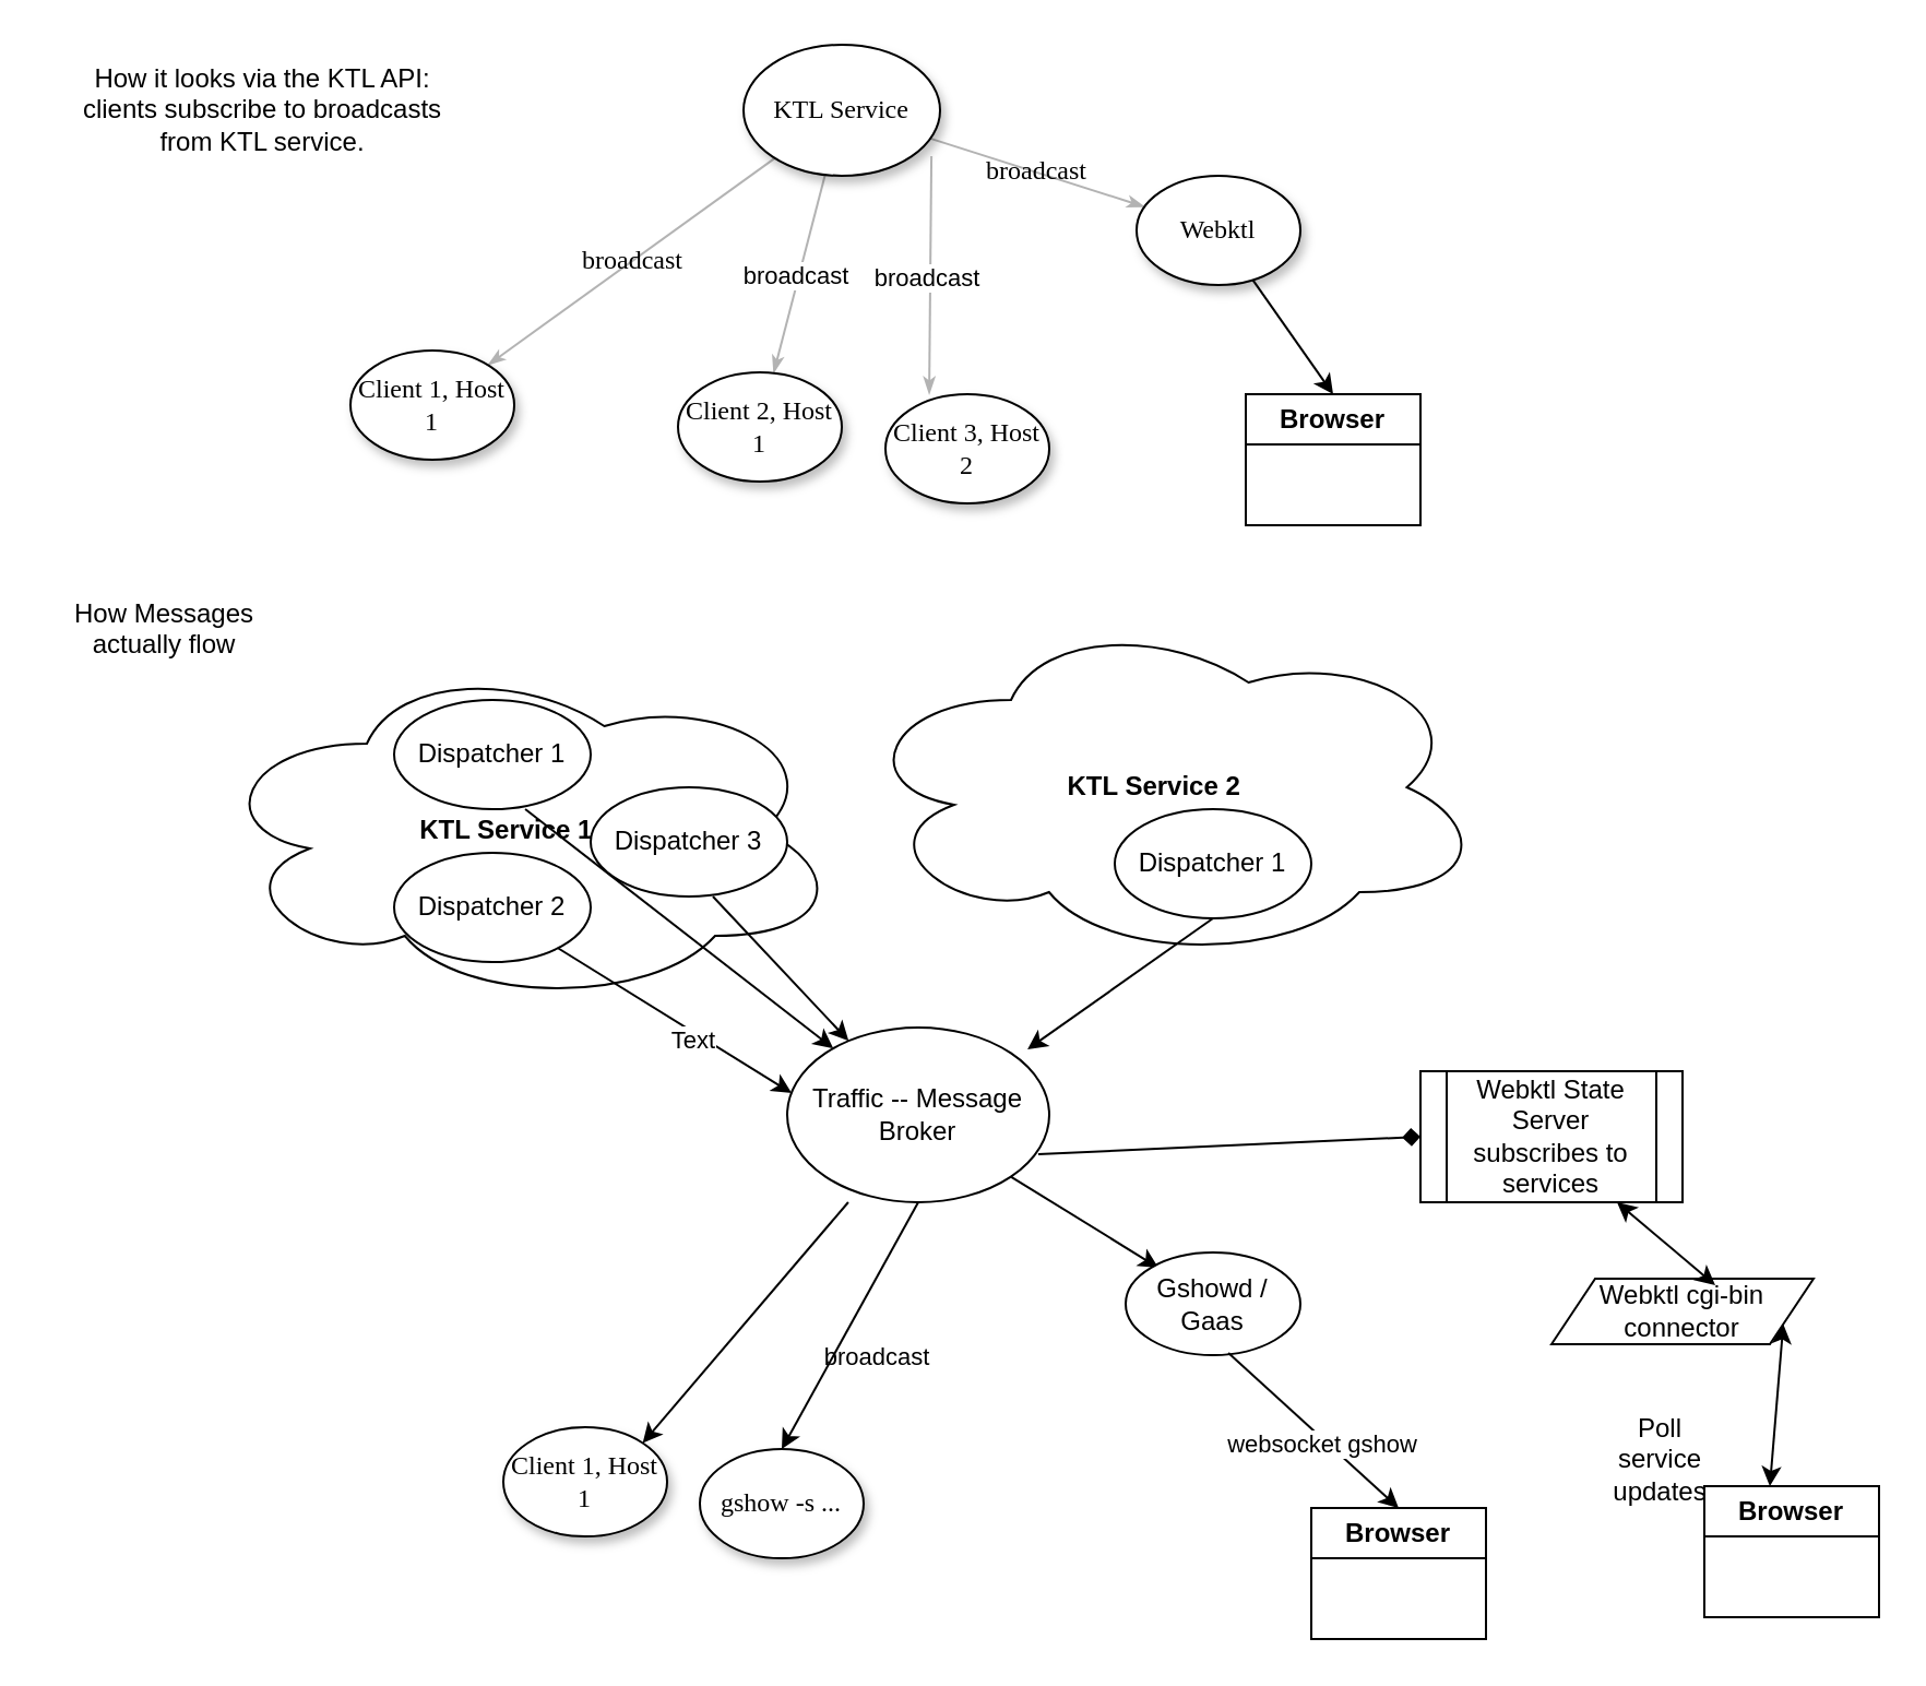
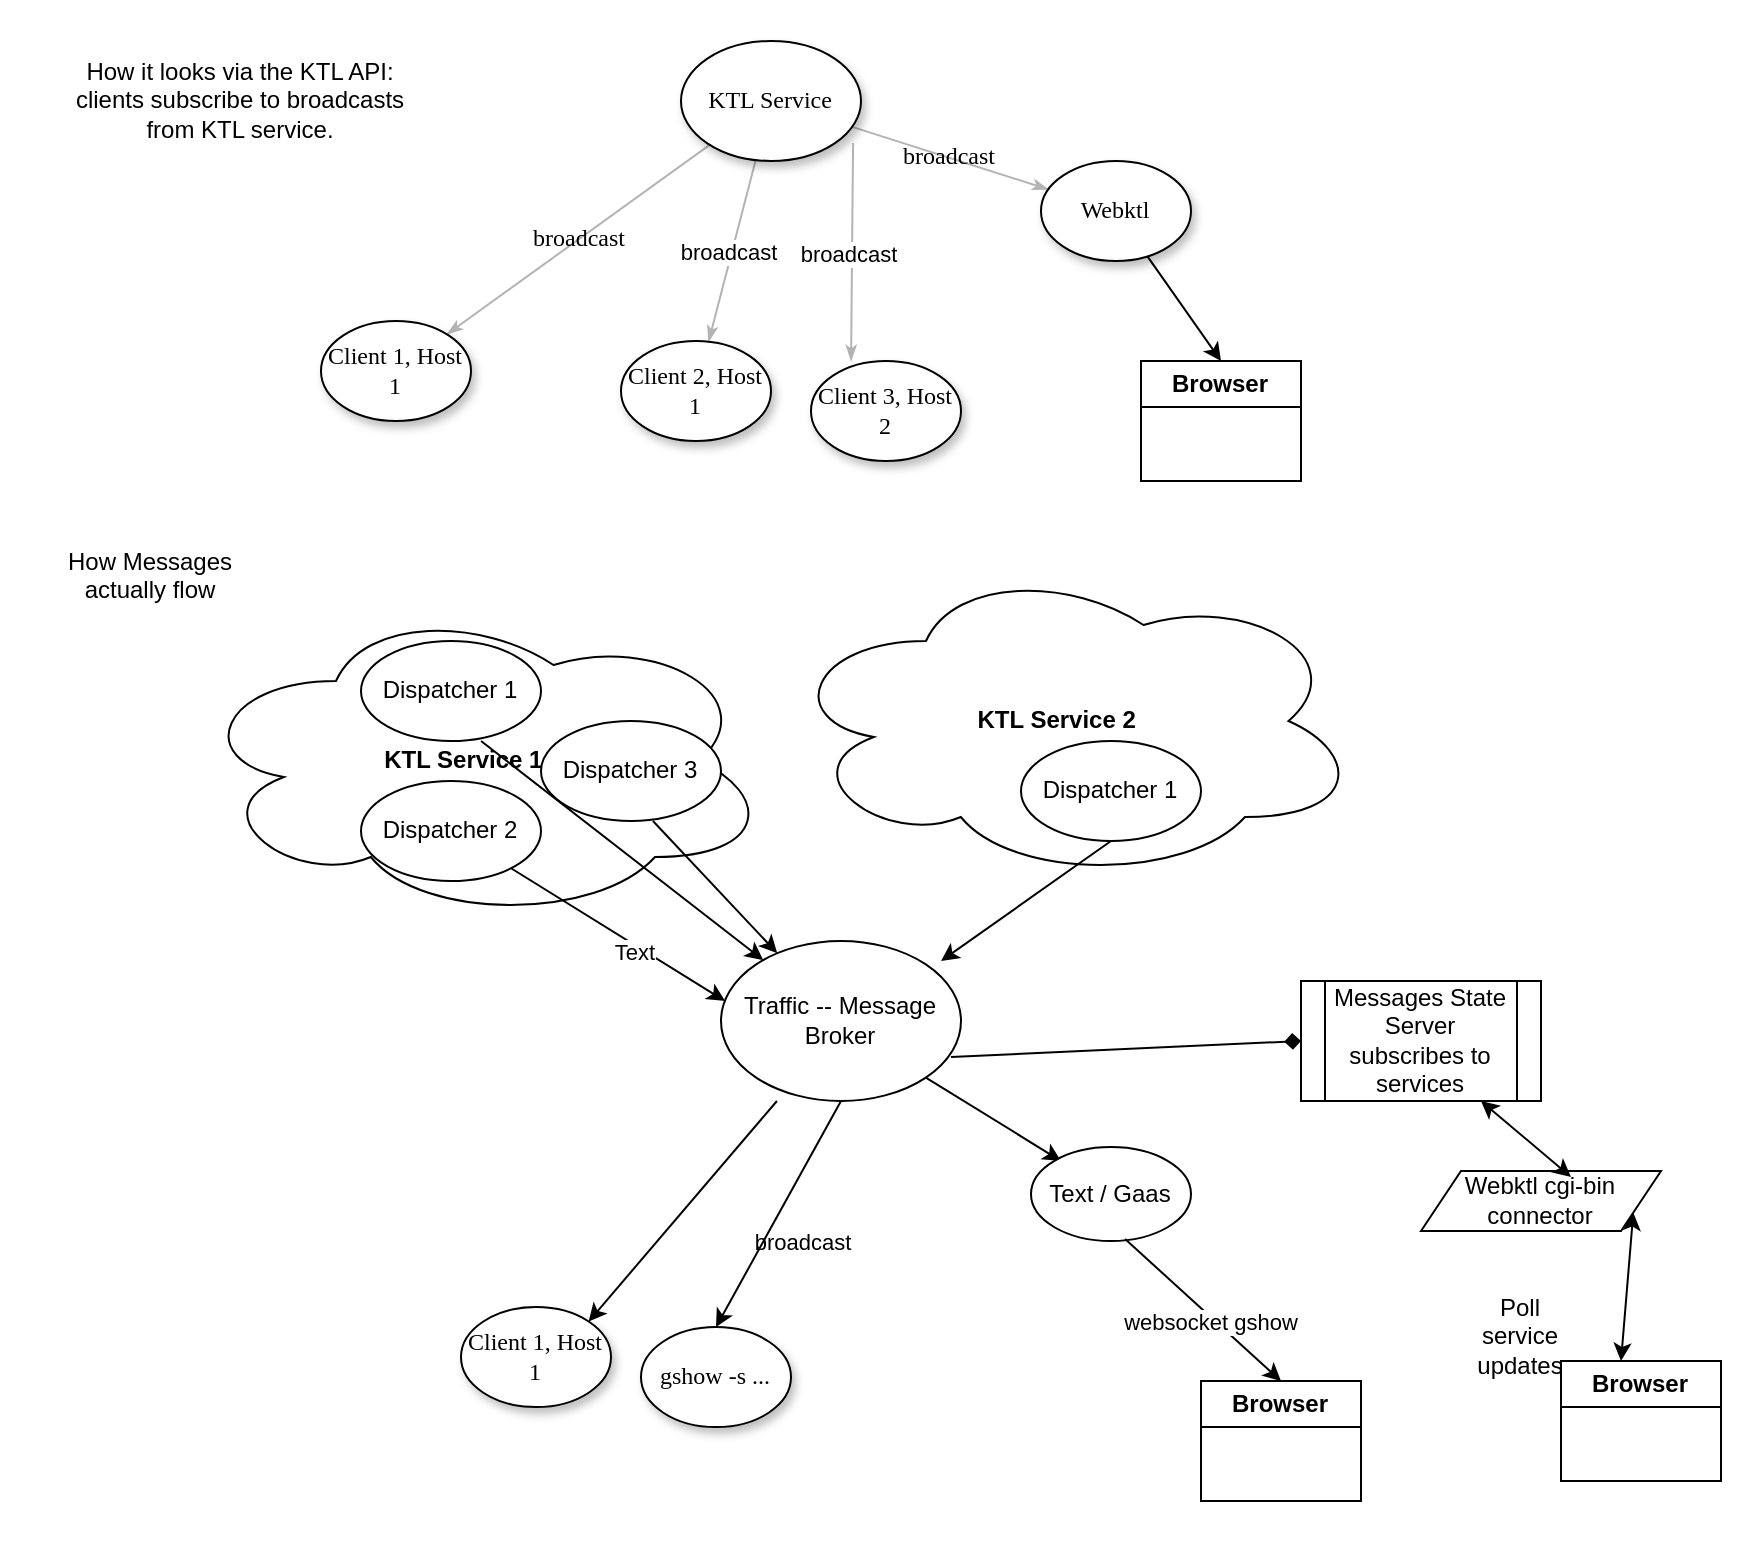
  <mxCell id="0" />
  <mxCell id="1" parent="0" />
  <mxCell id="2" style="edgeStyle=none;rounded=1;html=1;labelBackgroundColor=none;startArrow=none;startFill=0;startSize=5;endArrow=classicThin;endFill=1;endSize=5;jettySize=auto;orthogonalLoop=1;strokeColor=#B3B3B3;strokeWidth=1;fontFamily=Verdana;fontSize=12" parent="1" source="6" target="7" edge="1"><mxGeometry relative="1" as="geometry" /></mxCell>
  <mxCell id="3" value="broadcast" style="edgeLabel;html=1;align=center;verticalAlign=middle;resizable=0;points=[];" parent="2" vertex="1" connectable="0"><mxGeometry x="0.034" y="-2" relative="1" as="geometry"><mxPoint as="offset" /></mxGeometry></mxCell>
  <mxCell id="4" value="broadcast" style="edgeStyle=none;rounded=1;html=1;labelBackgroundColor=none;startArrow=none;startFill=0;startSize=5;endArrow=classicThin;endFill=1;endSize=5;jettySize=auto;orthogonalLoop=1;strokeColor=#B3B3B3;strokeWidth=1;fontFamily=Verdana;fontSize=12" parent="1" source="6" target="9" edge="1"><mxGeometry relative="1" as="geometry" /></mxCell>
  <mxCell id="5" value="broadcast" style="edgeStyle=none;rounded=1;html=1;labelBackgroundColor=none;startArrow=none;startFill=0;startSize=5;endArrow=classicThin;endFill=1;endSize=5;jettySize=auto;orthogonalLoop=1;strokeColor=#B3B3B3;strokeWidth=1;fontFamily=Verdana;fontSize=12" parent="1" source="6" target="8" edge="1"><mxGeometry relative="1" as="geometry" /></mxCell>
  <mxCell id="6" value="KTL Service" style="ellipse;whiteSpace=wrap;html=1;rounded=0;shadow=1;comic=0;labelBackgroundColor=none;strokeWidth=1;fontFamily=Verdana;fontSize=12;align=center;" parent="1" vertex="1"><mxGeometry x="340" y="20" width="90" height="60" as="geometry" /></mxCell>
  <mxCell id="7" value="Client 2, Host 1" style="ellipse;whiteSpace=wrap;html=1;rounded=0;shadow=1;comic=0;labelBackgroundColor=none;strokeWidth=1;fontFamily=Verdana;fontSize=12;align=center;" parent="1" vertex="1"><mxGeometry x="310" y="170" width="75" height="50" as="geometry" /></mxCell>
  <mxCell id="8" value="Webktl" style="ellipse;whiteSpace=wrap;html=1;rounded=0;shadow=1;comic=0;labelBackgroundColor=none;strokeWidth=1;fontFamily=Verdana;fontSize=12;align=center;" parent="1" vertex="1"><mxGeometry x="520" y="80" width="75" height="50" as="geometry" /></mxCell>
  <mxCell id="9" value="Client 1, Host 1" style="ellipse;whiteSpace=wrap;html=1;rounded=0;shadow=1;comic=0;labelBackgroundColor=none;strokeWidth=1;fontFamily=Verdana;fontSize=12;align=center;" parent="1" vertex="1"><mxGeometry x="160" y="160" width="75" height="50" as="geometry" /></mxCell>
  <mxCell id="10" value="How it looks via the KTL API: clients subscribe to broadcasts from KTL service." style="text;html=1;align=center;verticalAlign=middle;whiteSpace=wrap;rounded=0;" parent="1" vertex="1"><mxGeometry x="30" y="35" width="180" height="30" as="geometry" /></mxCell>
  <mxCell id="11" value="&lt;div&gt;How Messages actually flow&lt;/div&gt;&lt;div&gt;&lt;br&gt;&lt;/div&gt;" style="text;html=1;align=center;verticalAlign=middle;whiteSpace=wrap;rounded=0;" parent="1" vertex="1"><mxGeometry x="20" y="280" width="110" height="30" as="geometry" /></mxCell>
  <mxCell id="12" value="" style="group" parent="1" vertex="1" connectable="0"><mxGeometry x="95" y="300" width="290" height="160" as="geometry" /></mxCell>
  <mxCell id="13" value="&lt;b&gt;KTL Service 1&amp;nbsp;&amp;nbsp;&amp;nbsp;&amp;nbsp;&amp;nbsp; &lt;/b&gt;" style="ellipse;shape=cloud;whiteSpace=wrap;html=1;" parent="12" vertex="1"><mxGeometry width="290" height="160" as="geometry" /></mxCell>
  <mxCell id="14" value="Dispatcher 1" style="ellipse;whiteSpace=wrap;html=1;" parent="12" vertex="1"><mxGeometry x="85" y="20" width="90" height="50" as="geometry" /></mxCell>
  <mxCell id="15" value="Dispatcher 2" style="ellipse;whiteSpace=wrap;html=1;" parent="12" vertex="1"><mxGeometry x="85" y="90" width="90" height="50" as="geometry" /></mxCell>
  <mxCell id="16" value="Dispatcher 3" style="ellipse;whiteSpace=wrap;html=1;" parent="12" vertex="1"><mxGeometry x="175" y="60" width="90" height="50" as="geometry" /></mxCell>
  <mxCell id="17" value="" style="group" parent="1" vertex="1" connectable="0"><mxGeometry x="390" y="280" width="290" height="160" as="geometry" /></mxCell>
  <mxCell id="18" value="&lt;b&gt;KTL Service 2 &amp;nbsp;&amp;nbsp;&amp;nbsp; &lt;/b&gt;" style="ellipse;shape=cloud;whiteSpace=wrap;html=1;" parent="17" vertex="1"><mxGeometry width="290" height="160" as="geometry" /></mxCell>
  <mxCell id="19" value="Dispatcher 1" style="ellipse;whiteSpace=wrap;html=1;container=1;" parent="17" vertex="1"><mxGeometry x="120" y="90" width="90" height="50" as="geometry" /></mxCell>
  <mxCell id="20" value="&lt;div&gt;Traffic -- Message Broker&lt;/div&gt;" style="ellipse;whiteSpace=wrap;html=1;" parent="1" vertex="1"><mxGeometry x="360" y="470" width="120" height="80" as="geometry" /></mxCell>
  <mxCell id="21" value="" style="endArrow=classic;html=1;rounded=0;exitX=0.622;exitY=1;exitDx=0;exitDy=0;exitPerimeter=0;" parent="1" source="16" target="20" edge="1"><mxGeometry width="50" height="50" relative="1" as="geometry"><mxPoint x="330" y="420" as="sourcePoint" /><mxPoint x="380" y="370" as="targetPoint" /></mxGeometry></mxCell>
  <mxCell id="22" value="" style="endArrow=classic;html=1;rounded=0;exitX=0.667;exitY=1;exitDx=0;exitDy=0;exitPerimeter=0;" parent="1" source="14" target="20" edge="1"><mxGeometry width="50" height="50" relative="1" as="geometry"><mxPoint x="330" y="420" as="sourcePoint" /><mxPoint x="380" y="370" as="targetPoint" /></mxGeometry></mxCell>
  <mxCell id="23" value="" style="endArrow=classic;html=1;rounded=0;entryX=0.017;entryY=0.375;entryDx=0;entryDy=0;entryPerimeter=0;" parent="1" source="15" target="20" edge="1"><mxGeometry width="50" height="50" relative="1" as="geometry"><mxPoint x="330" y="420" as="sourcePoint" /><mxPoint x="380" y="370" as="targetPoint" /></mxGeometry></mxCell>
  <mxCell id="24" value="Text" style="edgeLabel;html=1;align=center;verticalAlign=middle;resizable=0;points=[];" parent="23" vertex="1" connectable="0"><mxGeometry x="0.183" y="-2" relative="1" as="geometry"><mxPoint y="1" as="offset" /></mxGeometry></mxCell>
  <mxCell id="25" value="" style="endArrow=classic;html=1;rounded=0;exitX=0.5;exitY=1;exitDx=0;exitDy=0;entryX=0.917;entryY=0.125;entryDx=0;entryDy=0;entryPerimeter=0;" parent="1" source="19" target="20" edge="1"><mxGeometry width="50" height="50" relative="1" as="geometry"><mxPoint x="330" y="420" as="sourcePoint" /><mxPoint x="570" y="480" as="targetPoint" /></mxGeometry></mxCell>
  <mxCell id="26" value="broadcast" style="edgeLabel;html=1;align=center;verticalAlign=middle;resizable=0;points=[];" parent="1" vertex="1" connectable="0"><mxGeometry x="400.252" y="620" as="geometry" /></mxCell>
  <mxCell id="27" value="gshow -s ..." style="ellipse;whiteSpace=wrap;html=1;rounded=0;shadow=1;comic=0;labelBackgroundColor=none;strokeWidth=1;fontFamily=Verdana;fontSize=12;align=center;" parent="1" vertex="1"><mxGeometry x="320" y="663.062" width="75" height="50" as="geometry" /></mxCell>
  <mxCell id="28" value="Client 1, Host 1" style="ellipse;whiteSpace=wrap;html=1;rounded=0;shadow=1;comic=0;labelBackgroundColor=none;strokeWidth=1;fontFamily=Verdana;fontSize=12;align=center;" parent="1" vertex="1"><mxGeometry x="230" y="653.062" width="75" height="50" as="geometry" /></mxCell>
  <mxCell id="29" value="" style="endArrow=classic;html=1;rounded=0;exitX=0.233;exitY=1;exitDx=0;exitDy=0;exitPerimeter=0;entryX=1;entryY=0;entryDx=0;entryDy=0;" parent="1" source="20" target="28" edge="1"><mxGeometry width="50" height="50" relative="1" as="geometry"><mxPoint x="330" y="380" as="sourcePoint" /><mxPoint x="380" y="330" as="targetPoint" /></mxGeometry></mxCell>
  <mxCell id="30" value="" style="endArrow=classic;html=1;rounded=0;exitX=0.5;exitY=1;exitDx=0;exitDy=0;entryX=0.5;entryY=0;entryDx=0;entryDy=0;" parent="1" source="20" target="27" edge="1"><mxGeometry width="50" height="50" relative="1" as="geometry"><mxPoint x="400" y="600" as="sourcePoint" /><mxPoint x="306" y="710" as="targetPoint" /></mxGeometry></mxCell>
  <mxCell id="31" value="" style="endArrow=classic;html=1;rounded=0;exitX=1;exitY=1;exitDx=0;exitDy=0;" parent="1" source="20" edge="1"><mxGeometry width="50" height="50" relative="1" as="geometry"><mxPoint x="480" y="590" as="sourcePoint" /><mxPoint x="530" y="580" as="targetPoint" /></mxGeometry></mxCell>
  <mxCell id="32" value="Browser" style="swimlane;whiteSpace=wrap;html=1;" parent="1" vertex="1"><mxGeometry x="570" y="180" width="80" height="60" as="geometry" /></mxCell>
  <mxCell id="33" value="" style="endArrow=classic;html=1;rounded=0;entryX=0.5;entryY=0;entryDx=0;entryDy=0;" parent="1" source="8" target="32" edge="1"><mxGeometry width="50" height="50" relative="1" as="geometry"><mxPoint x="430" y="370" as="sourcePoint" /><mxPoint x="480" y="320" as="targetPoint" /></mxGeometry></mxCell>
  <mxCell id="34" value="Client 3, Host 2" style="ellipse;whiteSpace=wrap;html=1;rounded=0;shadow=1;comic=0;labelBackgroundColor=none;strokeWidth=1;fontFamily=Verdana;fontSize=12;align=center;" parent="1" vertex="1"><mxGeometry x="405" y="180" width="75" height="50" as="geometry" /></mxCell>
  <mxCell id="35" style="edgeStyle=none;rounded=1;html=1;labelBackgroundColor=none;startArrow=none;startFill=0;startSize=5;endArrow=classicThin;endFill=1;endSize=5;jettySize=auto;orthogonalLoop=1;strokeColor=#B3B3B3;strokeWidth=1;fontFamily=Verdana;fontSize=12;exitX=0.956;exitY=0.85;exitDx=0;exitDy=0;exitPerimeter=0;entryX=0.267;entryY=0;entryDx=0;entryDy=0;entryPerimeter=0;" parent="1" source="6" target="34" edge="1"><mxGeometry relative="1" as="geometry"><mxPoint x="365" y="90" as="sourcePoint" /><mxPoint x="385" y="180" as="targetPoint" /></mxGeometry></mxCell>
  <mxCell id="36" value="broadcast" style="edgeLabel;html=1;align=center;verticalAlign=middle;resizable=0;points=[];" parent="35" vertex="1" connectable="0"><mxGeometry x="0.034" y="-2" relative="1" as="geometry"><mxPoint as="offset" /></mxGeometry></mxCell>
- <mxCell id="37" value="Webktl State Server subscribes to services" style="shape=process;whiteSpace=wrap;html=1;backgroundOutline=1;" parent="1" vertex="1"><mxGeometry x="650" y="490" width="120" height="60" as="geometry" /></mxCell>
+ <mxCell id="37" value="Messages State Server subscribes to services" style="shape=process;whiteSpace=wrap;html=1;backgroundOutline=1;" parent="1" vertex="1"><mxGeometry x="650" y="490" width="120" height="60" as="geometry" /></mxCell>
  <mxCell id="38" value="Webktl cgi-bin connector" style="shape=parallelogram;perimeter=parallelogramPerimeter;whiteSpace=wrap;html=1;fixedSize=1;" parent="1" vertex="1"><mxGeometry x="710" y="585" width="120" height="30" as="geometry" /></mxCell>
  <mxCell id="39" value="Browser" style="swimlane;whiteSpace=wrap;html=1;" parent="1" vertex="1"><mxGeometry x="780" y="680" width="80" height="60" as="geometry" /></mxCell>
  <mxCell id="40" value="" style="endArrow=classic;startArrow=classic;html=1;rounded=0;entryX=0.75;entryY=1;entryDx=0;entryDy=0;exitX=0.625;exitY=0.1;exitDx=0;exitDy=0;exitPerimeter=0;" parent="1" source="38" target="37" edge="1"><mxGeometry width="50" height="50" relative="1" as="geometry"><mxPoint x="700" y="640" as="sourcePoint" /><mxPoint x="600" y="410" as="targetPoint" /></mxGeometry></mxCell>
  <mxCell id="41" value="" style="endArrow=classic;startArrow=classic;html=1;rounded=0;exitX=1;exitY=0.75;exitDx=0;exitDy=0;entryX=0.375;entryY=0;entryDx=0;entryDy=0;entryPerimeter=0;" parent="1" source="38" edge="1" target="39"><mxGeometry width="50" height="50" relative="1" as="geometry"><mxPoint x="550" y="460" as="sourcePoint" /><mxPoint x="770" y="710" as="targetPoint" /></mxGeometry></mxCell>
  <mxCell id="42" value="&lt;div&gt;Poll service updates&lt;/div&gt;&lt;div&gt;&lt;br&gt;&lt;/div&gt;" style="text;html=1;align=center;verticalAlign=middle;whiteSpace=wrap;rounded=0;" parent="1" vertex="1"><mxGeometry x="730" y="643.06" width="60" height="63.06" as="geometry" /></mxCell>
  <mxCell id="43" value="" style="endArrow=diamond;html=1;rounded=0;exitX=0.958;exitY=0.725;exitDx=0;exitDy=0;exitPerimeter=0;entryX=0;entryY=0.5;entryDx=0;entryDy=0;" parent="1" source="20" edge="1" target="37"><mxGeometry width="50" height="50" relative="1" as="geometry"><mxPoint x="540" y="490" as="sourcePoint" /><mxPoint x="590" y="550" as="targetPoint" /></mxGeometry></mxCell>
- <mxCell id="44" value="Gshowd / Gaas" style="ellipse;whiteSpace=wrap;html=1;" vertex="1" parent="1"><mxGeometry x="515" y="573.06" width="80" height="46.94" as="geometry" /></mxCell>
+ <mxCell id="44" value="Text / Gaas" style="ellipse;whiteSpace=wrap;html=1;" vertex="1" parent="1"><mxGeometry x="515" y="573.06" width="80" height="46.94" as="geometry" /></mxCell>
  <mxCell id="45" value="Browser" style="swimlane;whiteSpace=wrap;html=1;" vertex="1" parent="1"><mxGeometry x="600" y="690" width="80" height="60" as="geometry" /></mxCell>
  <mxCell id="46" value="" style="endArrow=classic;html=1;rounded=0;entryX=0.5;entryY=0;entryDx=0;entryDy=0;exitX=0.588;exitY=0.979;exitDx=0;exitDy=0;exitPerimeter=0;" edge="1" parent="1" source="44" target="45"><mxGeometry width="50" height="50" relative="1" as="geometry"><mxPoint x="550" y="580" as="sourcePoint" /><mxPoint x="600" y="530" as="targetPoint" /></mxGeometry></mxCell>
  <mxCell id="47" value="websocket gshow" style="edgeLabel;html=1;align=center;verticalAlign=middle;resizable=0;points=[];" vertex="1" connectable="0" parent="46"><mxGeometry x="0.112" y="-2" relative="1" as="geometry"><mxPoint as="offset" /></mxGeometry></mxCell>
